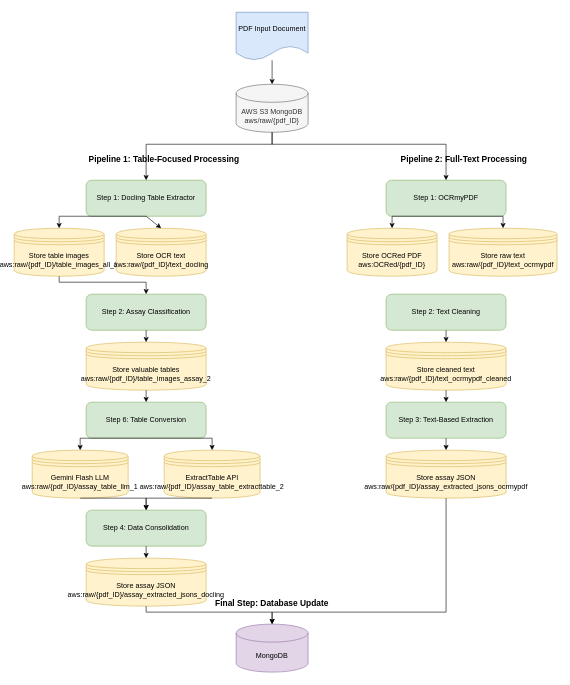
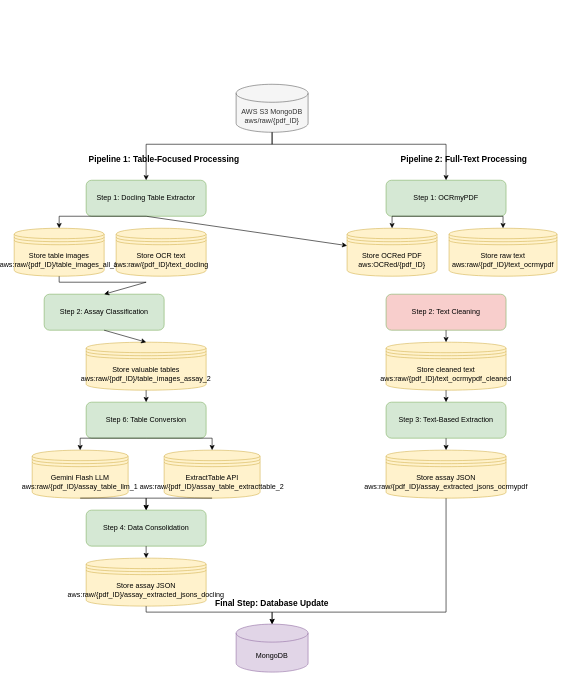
  <mxCell id="0" />
  <mxCell id="1" parent="0" />
- <mxCell id="2" value="PDF Input Document" style="shape=document;whiteSpace=wrap;html=1;boundedLbl=1;fillColor=#dae8fc;strokeColor=#6c8ebf;" vertex="1" parent="1"><mxGeometry x="390" y="20" width="120" height="80" as="geometry" /></mxCell>
  <mxCell id="3" value="AWS S3 MongoDB&lt;br&gt;aws/raw/{pdf_ID}" style="shape=cylinder3;whiteSpace=wrap;html=1;boundedLbl=1;backgroundOutline=1;size=15;fillColor=#f5f5f5;fontColor=#333333;strokeColor=#666666;" vertex="1" parent="1"><mxGeometry x="390" y="140" width="120" height="80" as="geometry" /></mxCell>
- <mxCell id="4" value="" style="endArrow=classic;html=1;rounded=0;exitX=0.5;exitY=1;exitDx=0;exitDy=0;entryX=0.5;entryY=0;entryDx=0;entryDy=0;entryPerimeter=0;" edge="1" parent="1" source="2" target="3"><mxGeometry width="50" height="50" relative="1" as="geometry"><mxPoint x="470" y="420" as="sourcePoint" /><mxPoint x="520" y="370" as="targetPoint" /></mxGeometry></mxCell>
  <mxCell id="5" value="Pipeline 1: Table-Focused Processing" style="text;html=1;strokeColor=none;fillColor=none;align=center;verticalAlign=middle;whiteSpace=wrap;rounded=0;fontSize=14;fontStyle=1" vertex="1" parent="1"><mxGeometry x="140" y="250" width="260" height="30" as="geometry" /></mxCell>
  <mxCell id="6" value="Pipeline 2: Full-Text Processing" style="text;html=1;strokeColor=none;fillColor=none;align=center;verticalAlign=middle;whiteSpace=wrap;rounded=0;fontSize=14;fontStyle=1" vertex="1" parent="1"><mxGeometry x="640" y="250" width="260" height="30" as="geometry" /></mxCell>
  <mxCell id="7" value="Step 1: Docling Table Extractor" style="rounded=1;whiteSpace=wrap;html=1;fillColor=#d5e8d4;strokeColor=#82b366;" vertex="1" parent="1"><mxGeometry x="140" y="300" width="200" height="60" as="geometry" /></mxCell>
  <mxCell id="8" value="Step 1: OCRmyPDF" style="rounded=1;whiteSpace=wrap;html=1;fillColor=#d5e8d4;strokeColor=#82b366;" vertex="1" parent="1"><mxGeometry x="640" y="300" width="200" height="60" as="geometry" /></mxCell>
  <mxCell id="9" value="" style="endArrow=classic;html=1;rounded=0;exitX=0.5;exitY=1;exitDx=0;exitDy=0;exitPerimeter=0;entryX=0.5;entryY=0;entryDx=0;entryDy=0;" edge="1" parent="1" source="3" target="7"><mxGeometry width="50" height="50" relative="1" as="geometry"><mxPoint x="470" y="420" as="sourcePoint" /><mxPoint x="520" y="370" as="targetPoint" /><Array as="points"><mxPoint x="450" y="240" /><mxPoint x="240" y="240" /></Array></mxGeometry></mxCell>
  <mxCell id="10" value="" style="endArrow=classic;html=1;rounded=0;exitX=0.5;exitY=1;exitDx=0;exitDy=0;exitPerimeter=0;entryX=0.5;entryY=0;entryDx=0;entryDy=0;" edge="1" parent="1" source="3" target="8"><mxGeometry width="50" height="50" relative="1" as="geometry"><mxPoint x="470" y="420" as="sourcePoint" /><mxPoint x="520" y="370" as="targetPoint" /><Array as="points"><mxPoint x="450" y="240" /><mxPoint x="740" y="240" /></Array></mxGeometry></mxCell>
  <mxCell id="11" value="Store table images&lt;br&gt;aws:raw/{pdf_ID}/table_images_all_1" style="shape=datastore;whiteSpace=wrap;html=1;fillColor=#fff2cc;strokeColor=#d6b656;" vertex="1" parent="1"><mxGeometry x="20" y="380" width="150" height="80" as="geometry" /></mxCell>
  <mxCell id="12" value="Store OCR text&lt;br&gt;aws:raw/{pdf_ID}/text_docling" style="shape=datastore;whiteSpace=wrap;html=1;fillColor=#fff2cc;strokeColor=#d6b656;" vertex="1" parent="1"><mxGeometry x="190" y="380" width="150" height="80" as="geometry" /></mxCell>
  <mxCell id="13" value="Store OCRed PDF&lt;br&gt;aws:OCRed/{pdf_ID}" style="shape=datastore;whiteSpace=wrap;html=1;fillColor=#fff2cc;strokeColor=#d6b656;" vertex="1" parent="1"><mxGeometry x="575" y="380" width="150" height="80" as="geometry" /></mxCell>
  <mxCell id="14" value="Store raw text&lt;br&gt;aws:raw/{pdf_ID}/text_ocrmypdf" style="shape=datastore;whiteSpace=wrap;html=1;fillColor=#fff2cc;strokeColor=#d6b656;" vertex="1" parent="1"><mxGeometry x="745" y="380" width="180" height="80" as="geometry" /></mxCell>
  <mxCell id="15" value="" style="endArrow=classic;html=1;rounded=0;exitX=0.5;exitY=1;exitDx=0;exitDy=0;entryX=0.5;entryY=0;entryDx=0;entryDy=0;" edge="1" parent="1" source="7" target="11"><mxGeometry width="50" height="50" relative="1" as="geometry"><mxPoint x="470" y="420" as="sourcePoint" /><mxPoint x="520" y="370" as="targetPoint" /><Array as="points"><mxPoint x="240" y="360" /><mxPoint x="95" y="360" /></Array></mxGeometry></mxCell>
- <mxCell id="16" value="" style="endArrow=classic;html=1;rounded=0;exitX=0.5;exitY=1;exitDx=0;exitDy=0;entryX=0.5;entryY=0;entryDx=0;entryDy=0;" edge="1" parent="1" source="7" target="12"><mxGeometry width="50" height="50" relative="1" as="geometry"><mxPoint x="470" y="420" as="sourcePoint" /><mxPoint x="520" y="370" as="targetPoint" /></mxGeometry></mxCell>
+ <mxCell id="16" value="" style="endArrow=classic;html=1;rounded=0;exitX=0.5;exitY=1;exitDx=0;exitDy=0;" edge="1" parent="1" source="7" target="13"><mxGeometry width="50" height="50" relative="1" as="geometry"><mxPoint x="470" y="420" as="sourcePoint" /><mxPoint x="520" y="370" as="targetPoint" /></mxGeometry></mxCell>
  <mxCell id="17" value="" style="endArrow=classic;html=1;rounded=0;exitX=0.5;exitY=1;exitDx=0;exitDy=0;entryX=0.5;entryY=0;entryDx=0;entryDy=0;" edge="1" parent="1" source="8" target="13"><mxGeometry width="50" height="50" relative="1" as="geometry"><mxPoint x="470" y="420" as="sourcePoint" /><mxPoint x="520" y="370" as="targetPoint" /><Array as="points"><mxPoint x="740" y="360" /><mxPoint x="650" y="360" /></Array></mxGeometry></mxCell>
  <mxCell id="18" value="" style="endArrow=classic;html=1;rounded=0;exitX=0.5;exitY=1;exitDx=0;exitDy=0;entryX=0.5;entryY=0;entryDx=0;entryDy=0;" edge="1" parent="1" source="8" target="14"><mxGeometry width="50" height="50" relative="1" as="geometry"><mxPoint x="470" y="420" as="sourcePoint" /><mxPoint x="520" y="370" as="targetPoint" /><Array as="points"><mxPoint x="740" y="360" /><mxPoint x="835" y="360" /></Array></mxGeometry></mxCell>
- <mxCell id="19" value="Step 2: Assay Classification" style="rounded=1;whiteSpace=wrap;html=1;fillColor=#d5e8d4;strokeColor=#82b366;" vertex="1" parent="1"><mxGeometry x="140" y="490" width="200" height="60" as="geometry" /></mxCell>
- <mxCell id="20" value="Step 2: Text Cleaning" style="rounded=1;whiteSpace=wrap;html=1;fillColor=#d5e8d4;strokeColor=#82b366;" vertex="1" parent="1"><mxGeometry x="640" y="490" width="200" height="60" as="geometry" /></mxCell>
+ <mxCell id="19" value="Step 2: Assay Classification" style="rounded=1;whiteSpace=wrap;html=1;fillColor=#d5e8d4;strokeColor=#82b366;" vertex="1" parent="1"><mxGeometry x="70" y="490" width="200" height="60" as="geometry" /></mxCell>
+ <mxCell id="20" value="Step 2: Text Cleaning" style="rounded=1;whiteSpace=wrap;html=1;fillColor=#f8cecc;strokeColor=#82b366;" vertex="1" parent="1"><mxGeometry x="640" y="490" width="200" height="60" as="geometry" /></mxCell>
  <mxCell id="21" value="" style="endArrow=classic;html=1;rounded=0;exitX=0.5;exitY=1;exitDx=0;exitDy=0;entryX=0.5;entryY=0;entryDx=0;entryDy=0;" edge="1" parent="1" source="11" target="19"><mxGeometry width="50" height="50" relative="1" as="geometry"><mxPoint x="470" y="420" as="sourcePoint" /><mxPoint x="520" y="370" as="targetPoint" /><Array as="points"><mxPoint x="95" y="470" /><mxPoint x="240" y="470" /></Array></mxGeometry></mxCell>
  <mxCell id="22" value="Store valuable tables&lt;br&gt;aws:raw/{pdf_ID}/table_images_assay_2" style="shape=datastore;whiteSpace=wrap;html=1;fillColor=#fff2cc;strokeColor=#d6b656;" vertex="1" parent="1"><mxGeometry x="140" y="570" width="200" height="80" as="geometry" /></mxCell>
  <mxCell id="23" value="Store cleaned text&lt;br&gt;aws:raw/{pdf_ID}/text_ocrmypdf_cleaned" style="shape=datastore;whiteSpace=wrap;html=1;fillColor=#fff2cc;strokeColor=#d6b656;" vertex="1" parent="1"><mxGeometry x="640" y="570" width="200" height="80" as="geometry" /></mxCell>
  <mxCell id="24" value="" style="endArrow=classic;html=1;rounded=0;exitX=0.5;exitY=1;exitDx=0;exitDy=0;entryX=0.5;entryY=0;entryDx=0;entryDy=0;" edge="1" parent="1" source="19" target="22"><mxGeometry width="50" height="50" relative="1" as="geometry"><mxPoint x="470" y="520" as="sourcePoint" /><mxPoint x="520" y="470" as="targetPoint" /></mxGeometry></mxCell>
  <mxCell id="25" value="" style="endArrow=classic;html=1;rounded=0;exitX=0.5;exitY=1;exitDx=0;exitDy=0;entryX=0.5;entryY=0;entryDx=0;entryDy=0;" edge="1" parent="1" source="20" target="23"><mxGeometry width="50" height="50" relative="1" as="geometry"><mxPoint x="470" y="520" as="sourcePoint" /><mxPoint x="520" y="470" as="targetPoint" /></mxGeometry></mxCell>
  <mxCell id="26" value="Step 6: Table Conversion" style="rounded=1;whiteSpace=wrap;html=1;fillColor=#d5e8d4;strokeColor=#82b366;" vertex="1" parent="1"><mxGeometry x="140" y="670" width="200" height="60" as="geometry" /></mxCell>
  <mxCell id="27" value="Step 3: Text-Based Extraction" style="rounded=1;whiteSpace=wrap;html=1;fillColor=#d5e8d4;strokeColor=#82b366;" vertex="1" parent="1"><mxGeometry x="640" y="670" width="200" height="60" as="geometry" /></mxCell>
  <mxCell id="28" value="" style="endArrow=classic;html=1;rounded=0;exitX=0.5;exitY=1;exitDx=0;exitDy=0;entryX=0.5;entryY=0;entryDx=0;entryDy=0;" edge="1" parent="1" source="22" target="26"><mxGeometry width="50" height="50" relative="1" as="geometry"><mxPoint x="470" y="620" as="sourcePoint" /><mxPoint x="520" y="570" as="targetPoint" /></mxGeometry></mxCell>
  <mxCell id="29" value="" style="endArrow=classic;html=1;rounded=0;exitX=0.5;exitY=1;exitDx=0;exitDy=0;entryX=0.5;entryY=0;entryDx=0;entryDy=0;" edge="1" parent="1" source="23" target="27"><mxGeometry width="50" height="50" relative="1" as="geometry"><mxPoint x="470" y="620" as="sourcePoint" /><mxPoint x="520" y="570" as="targetPoint" /></mxGeometry></mxCell>
  <mxCell id="30" value="Gemini Flash LLM&lt;br&gt;aws:raw/{pdf_ID}/assay_table_llm_1" style="shape=datastore;whiteSpace=wrap;html=1;fillColor=#fff2cc;strokeColor=#d6b656;" vertex="1" parent="1"><mxGeometry x="50" y="750" width="160" height="80" as="geometry" /></mxCell>
  <mxCell id="31" value="ExtractTable API&lt;br&gt;aws:raw/{pdf_ID}/assay_table_extracttable_2" style="shape=datastore;whiteSpace=wrap;html=1;fillColor=#fff2cc;strokeColor=#d6b656;" vertex="1" parent="1"><mxGeometry x="270" y="750" width="160" height="80" as="geometry" /></mxCell>
  <mxCell id="32" value="Store assay JSON&lt;br&gt;aws:raw/{pdf_ID}/assay_extracted_jsons_ocrmypdf" style="shape=datastore;whiteSpace=wrap;html=1;fillColor=#fff2cc;strokeColor=#d6b656;" vertex="1" parent="1"><mxGeometry x="640" y="750" width="200" height="80" as="geometry" /></mxCell>
  <mxCell id="33" value="" style="endArrow=classic;html=1;rounded=0;exitX=0.5;exitY=1;exitDx=0;exitDy=0;entryX=0.5;entryY=0;entryDx=0;entryDy=0;" edge="1" parent="1" source="26" target="30"><mxGeometry width="50" height="50" relative="1" as="geometry"><mxPoint x="470" y="620" as="sourcePoint" /><mxPoint x="520" y="570" as="targetPoint" /><Array as="points"><mxPoint x="240" y="730" /><mxPoint x="130" y="730" /></Array></mxGeometry></mxCell>
  <mxCell id="34" value="" style="endArrow=classic;html=1;rounded=0;exitX=0.5;exitY=1;exitDx=0;exitDy=0;entryX=0.5;entryY=0;entryDx=0;entryDy=0;" edge="1" parent="1" source="26" target="31"><mxGeometry width="50" height="50" relative="1" as="geometry"><mxPoint x="470" y="620" as="sourcePoint" /><mxPoint x="520" y="570" as="targetPoint" /><Array as="points"><mxPoint x="240" y="730" /><mxPoint x="350" y="730" /></Array></mxGeometry></mxCell>
  <mxCell id="35" value="" style="endArrow=classic;html=1;rounded=0;exitX=0.5;exitY=1;exitDx=0;exitDy=0;entryX=0.5;entryY=0;entryDx=0;entryDy=0;" edge="1" parent="1" source="27" target="32"><mxGeometry width="50" height="50" relative="1" as="geometry"><mxPoint x="470" y="620" as="sourcePoint" /><mxPoint x="520" y="570" as="targetPoint" /></mxGeometry></mxCell>
  <mxCell id="36" value="Step 4: Data Consolidation" style="rounded=1;whiteSpace=wrap;html=1;fillColor=#d5e8d4;strokeColor=#82b366;" vertex="1" parent="1"><mxGeometry x="140" y="850" width="200" height="60" as="geometry" /></mxCell>
  <mxCell id="37" value="" style="endArrow=classic;html=1;rounded=0;exitX=0.5;exitY=1;exitDx=0;exitDy=0;entryX=0.5;entryY=0;entryDx=0;entryDy=0;" edge="1" parent="1" source="30" target="36"><mxGeometry width="50" height="50" relative="1" as="geometry"><mxPoint x="470" y="720" as="sourcePoint" /><mxPoint x="520" y="670" as="targetPoint" /><Array as="points"><mxPoint x="130" y="830" /><mxPoint x="240" y="830" /></Array></mxGeometry></mxCell>
  <mxCell id="38" value="" style="endArrow=classic;html=1;rounded=0;exitX=0.5;exitY=1;exitDx=0;exitDy=0;entryX=0.5;entryY=0;entryDx=0;entryDy=0;" edge="1" parent="1" source="31" target="36"><mxGeometry width="50" height="50" relative="1" as="geometry"><mxPoint x="470" y="720" as="sourcePoint" /><mxPoint x="520" y="670" as="targetPoint" /><Array as="points"><mxPoint x="350" y="830" /><mxPoint x="240" y="830" /></Array></mxGeometry></mxCell>
  <mxCell id="39" value="Store assay JSON&lt;br&gt;aws:raw/{pdf_ID}/assay_extracted_jsons_docling" style="shape=datastore;whiteSpace=wrap;html=1;fillColor=#fff2cc;strokeColor=#d6b656;" vertex="1" parent="1"><mxGeometry x="140" y="930" width="200" height="80" as="geometry" /></mxCell>
  <mxCell id="40" value="" style="endArrow=classic;html=1;rounded=0;exitX=0.5;exitY=1;exitDx=0;exitDy=0;entryX=0.5;entryY=0;entryDx=0;entryDy=0;" edge="1" parent="1" source="36" target="39"><mxGeometry width="50" height="50" relative="1" as="geometry"><mxPoint x="470" y="820" as="sourcePoint" /><mxPoint x="520" y="770" as="targetPoint" /></mxGeometry></mxCell>
  <mxCell id="41" value="MongoDB" style="shape=cylinder3;whiteSpace=wrap;html=1;boundedLbl=1;backgroundOutline=1;size=15;fillColor=#e1d5e7;strokeColor=#9673a6;" vertex="1" parent="1"><mxGeometry x="390" y="1040" width="120" height="80" as="geometry" /></mxCell>
  <mxCell id="42" value="" style="endArrow=classic;html=1;rounded=0;exitX=0.5;exitY=1;exitDx=0;exitDy=0;entryX=0.5;entryY=0;entryDx=0;entryDy=0;entryPerimeter=0;" edge="1" parent="1" source="39" target="41"><mxGeometry width="50" height="50" relative="1" as="geometry"><mxPoint x="470" y="920" as="sourcePoint" /><mxPoint x="520" y="870" as="targetPoint" /><Array as="points"><mxPoint x="240" y="1020" /><mxPoint x="450" y="1020" /></Array></mxGeometry></mxCell>
  <mxCell id="43" value="" style="endArrow=classic;html=1;rounded=0;exitX=0.5;exitY=1;exitDx=0;exitDy=0;entryX=0.5;entryY=0;entryDx=0;entryDy=0;entryPerimeter=0;" edge="1" parent="1" source="32" target="41"><mxGeometry width="50" height="50" relative="1" as="geometry"><mxPoint x="470" y="920" as="sourcePoint" /><mxPoint x="520" y="870" as="targetPoint" /><Array as="points"><mxPoint x="740" y="1020" /><mxPoint x="450" y="1020" /></Array></mxGeometry></mxCell>
  <mxCell id="44" value="Final Step: Database Update" style="text;html=1;strokeColor=none;fillColor=none;align=center;verticalAlign=middle;whiteSpace=wrap;rounded=0;fontSize=14;fontStyle=1" vertex="1" parent="1"><mxGeometry x="320" y="990" width="260" height="30" as="geometry" /></mxCell>
